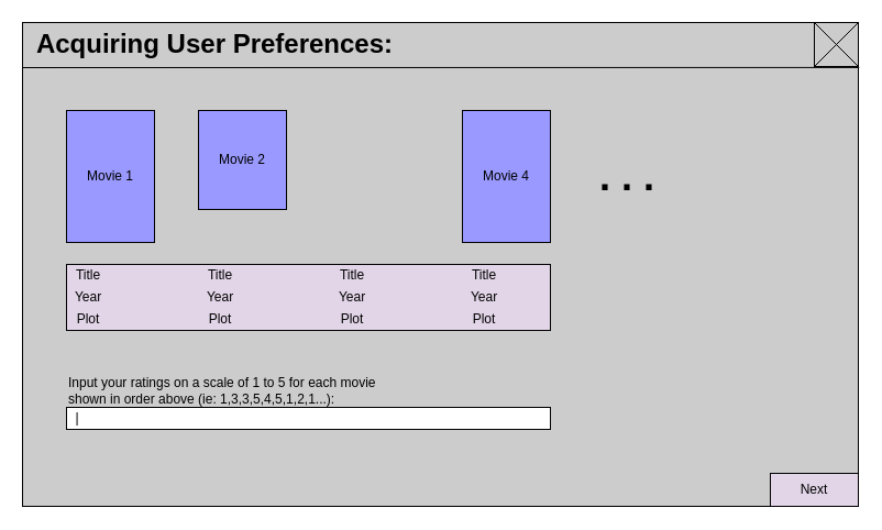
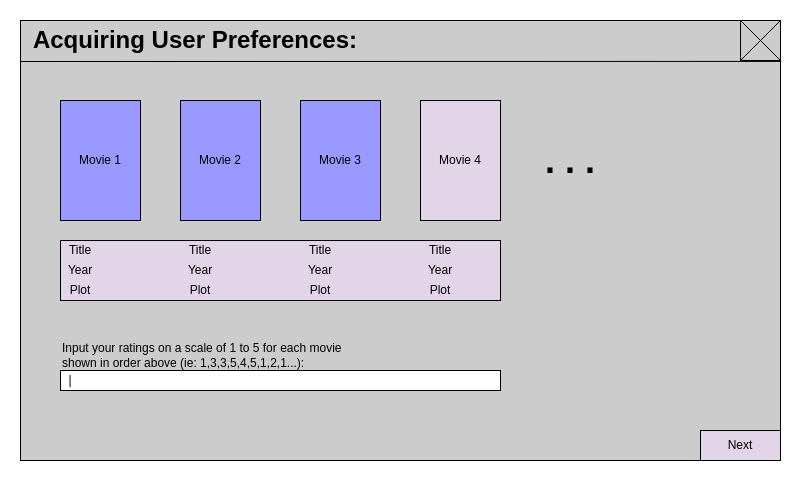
  <mxCell id="0" />
  <mxCell id="1" parent="0" />
  <mxCell id="2" value="" style="rounded=0;whiteSpace=wrap;html=1;fillColor=#CCCCCC;strokeColor=#000000;" vertex="1" parent="1"><mxGeometry x="20" y="20" width="760" height="440" as="geometry" /></mxCell>
  <mxCell id="3" value="" style="rounded=0;whiteSpace=wrap;html=1;strokeColor=#000000;fillColor=#E1D5E7;" vertex="1" parent="1"><mxGeometry x="60" y="240" width="440" height="60" as="geometry" /></mxCell>
  <mxCell id="4" value="" style="endArrow=none;html=1;entryX=1.001;entryY=0.093;entryDx=0;entryDy=0;entryPerimeter=0;" edge="1" parent="1" target="2"><mxGeometry width="50" height="50" relative="1" as="geometry"><mxPoint x="20" y="61" as="sourcePoint" /><mxPoint x="250" y="160" as="targetPoint" /></mxGeometry></mxCell>
  <mxCell id="5" value="Movie 1" style="rounded=0;whiteSpace=wrap;html=1;strokeColor=#000000;fillColor=#9999FF;" vertex="1" parent="1"><mxGeometry x="60" y="100" width="80" height="120" as="geometry" /></mxCell>
- <mxCell id="6" value="Movie 2" style="rounded=0;whiteSpace=wrap;html=1;strokeColor=#000000;fillColor=#9999FF;" vertex="1" parent="1"><mxGeometry x="180" y="100" width="80" height="90" as="geometry" /></mxCell>
- <mxCell id="8" value="Movie 4" style="rounded=0;whiteSpace=wrap;html=1;strokeColor=#000000;fillColor=#9999FF;" vertex="1" parent="1"><mxGeometry x="420" y="100" width="80" height="120" as="geometry" /></mxCell>
+ <mxCell id="6" value="Movie 2" style="rounded=0;whiteSpace=wrap;html=1;strokeColor=#000000;fillColor=#9999FF;" vertex="1" parent="1"><mxGeometry x="180" y="100" width="80" height="120" as="geometry" /></mxCell>
+ <mxCell id="7" value="Movie 3" style="rounded=0;whiteSpace=wrap;html=1;strokeColor=#000000;fillColor=#9999FF;" vertex="1" parent="1"><mxGeometry x="300" y="100" width="80" height="120" as="geometry" /></mxCell>
+ <mxCell id="8" value="Movie 4" style="rounded=0;whiteSpace=wrap;html=1;strokeColor=#000000;fillColor=#e1d5e7;" vertex="1" parent="1"><mxGeometry x="420" y="100" width="80" height="120" as="geometry" /></mxCell>
  <mxCell id="9" value="&lt;font style=&quot;font-size: 36px&quot;&gt;&lt;b&gt;. . .&lt;/b&gt;&lt;/font&gt;" style="text;html=1;strokeColor=none;fillColor=none;align=center;verticalAlign=middle;whiteSpace=wrap;rounded=0;" vertex="1" parent="1"><mxGeometry x="540" y="150" width="60" height="20" as="geometry" /></mxCell>
  <mxCell id="10" value="Title" style="text;html=1;strokeColor=none;fillColor=none;align=center;verticalAlign=middle;whiteSpace=wrap;rounded=0;" vertex="1" parent="1"><mxGeometry x="60" y="240" width="40" height="20" as="geometry" /></mxCell>
  <mxCell id="11" value="Title" style="text;html=1;strokeColor=none;fillColor=none;align=center;verticalAlign=middle;whiteSpace=wrap;rounded=0;" vertex="1" parent="1"><mxGeometry x="180" y="240" width="40" height="20" as="geometry" /></mxCell>
  <mxCell id="12" value="Title" style="text;html=1;strokeColor=none;fillColor=none;align=center;verticalAlign=middle;whiteSpace=wrap;rounded=0;" vertex="1" parent="1"><mxGeometry x="300" y="240" width="40" height="20" as="geometry" /></mxCell>
  <mxCell id="13" value="Title" style="text;html=1;strokeColor=none;fillColor=none;align=center;verticalAlign=middle;whiteSpace=wrap;rounded=0;" vertex="1" parent="1"><mxGeometry x="420" y="240" width="40" height="20" as="geometry" /></mxCell>
  <mxCell id="14" value="Year&lt;span style=&quot;color: rgba(0 , 0 , 0 , 0) ; font-family: monospace ; font-size: 0px ; white-space: nowrap&quot;&gt;%3CmxGraphModel%3E%3Croot%3E%3CmxCell%20id%3D%220%22%2F%3E%3CmxCell%20id%3D%221%22%20parent%3D%220%22%2F%3E%3CmxCell%20id%3D%222%22%20value%3D%22Title%22%20style%3D%22text%3Bhtml%3D1%3BstrokeColor%3Dnone%3BfillColor%3Dnone%3Balign%3Dcenter%3BverticalAlign%3Dmiddle%3BwhiteSpace%3Dwrap%3Brounded%3D0%3B%22%20vertex%3D%221%22%20parent%3D%221%22%3E%3CmxGeometry%20x%3D%22320%22%20y%3D%22260%22%20width%3D%2240%22%20height%3D%2220%22%20as%3D%22geometry%22%2F%3E%3C%2FmxCell%3E%3C%2Froot%3E%3C%2FmxGraphModel%3E&lt;/span&gt;&lt;span style=&quot;color: rgba(0 , 0 , 0 , 0) ; font-family: monospace ; font-size: 0px ; white-space: nowrap&quot;&gt;%3CmxGraphModel%3E%3Croot%3E%3CmxCell%20id%3D%220%22%2F%3E%3CmxCell%20id%3D%221%22%20parent%3D%220%22%2F%3E%3CmxCell%20id%3D%222%22%20value%3D%22Title%22%20style%3D%22text%3Bhtml%3D1%3BstrokeColor%3Dnone%3BfillColor%3Dnone%3Balign%3Dcenter%3BverticalAlign%3Dmiddle%3BwhiteSpace%3Dwrap%3Brounded%3D0%3B%22%20vertex%3D%221%22%20parent%3D%221%22%3E%3CmxGeometry%20x%3D%22320%22%20y%3D%22260%22%20width%3D%2240%22%20height%3D%2220%22%20as%3D%22geometry%22%2F%3E%3C%2FmxCell%3E%3C%2Froot%3E%3C%2FmxGraphModel%3E&lt;/span&gt;" style="text;html=1;strokeColor=none;fillColor=none;align=center;verticalAlign=middle;whiteSpace=wrap;rounded=0;" vertex="1" parent="1"><mxGeometry x="60" y="260" width="40" height="20" as="geometry" /></mxCell>
  <mxCell id="15" value="Year&lt;span style=&quot;color: rgba(0 , 0 , 0 , 0) ; font-family: monospace ; font-size: 0px ; white-space: nowrap&quot;&gt;%3CmxGraphModel%3E%3Croot%3E%3CmxCell%20id%3D%220%22%2F%3E%3CmxCell%20id%3D%221%22%20parent%3D%220%22%2F%3E%3CmxCell%20id%3D%222%22%20value%3D%22Title%22%20style%3D%22text%3Bhtml%3D1%3BstrokeColor%3Dnone%3BfillColor%3Dnone%3Balign%3Dcenter%3BverticalAlign%3Dmiddle%3BwhiteSpace%3Dwrap%3Brounded%3D0%3B%22%20vertex%3D%221%22%20parent%3D%221%22%3E%3CmxGeometry%20x%3D%22320%22%20y%3D%22260%22%20width%3D%2240%22%20height%3D%2220%22%20as%3D%22geometry%22%2F%3E%3C%2FmxCell%3E%3C%2Froot%3E%3C%2FmxGraphModel%3E&lt;/span&gt;&lt;span style=&quot;color: rgba(0 , 0 , 0 , 0) ; font-family: monospace ; font-size: 0px ; white-space: nowrap&quot;&gt;%3CmxGraphModel%3E%3Croot%3E%3CmxCell%20id%3D%220%22%2F%3E%3CmxCell%20id%3D%221%22%20parent%3D%220%22%2F%3E%3CmxCell%20id%3D%222%22%20value%3D%22Title%22%20style%3D%22text%3Bhtml%3D1%3BstrokeColor%3Dnone%3BfillColor%3Dnone%3Balign%3Dcenter%3BverticalAlign%3Dmiddle%3BwhiteSpace%3Dwrap%3Brounded%3D0%3B%22%20vertex%3D%221%22%20parent%3D%221%22%3E%3CmxGeometry%20x%3D%22320%22%20y%3D%22260%22%20width%3D%2240%22%20height%3D%2220%22%20as%3D%22geometry%22%2F%3E%3C%2FmxCell%3E%3C%2Froot%3E%3C%2FmxGraphModel%3E&lt;/span&gt;" style="text;html=1;strokeColor=none;fillColor=none;align=center;verticalAlign=middle;whiteSpace=wrap;rounded=0;" vertex="1" parent="1"><mxGeometry x="300" y="260" width="40" height="20" as="geometry" /></mxCell>
  <mxCell id="16" value="Year&lt;span style=&quot;color: rgba(0 , 0 , 0 , 0) ; font-family: monospace ; font-size: 0px ; white-space: nowrap&quot;&gt;%3CmxGraphModel%3E%3Croot%3E%3CmxCell%20id%3D%220%22%2F%3E%3CmxCell%20id%3D%221%22%20parent%3D%220%22%2F%3E%3CmxCell%20id%3D%222%22%20value%3D%22Title%22%20style%3D%22text%3Bhtml%3D1%3BstrokeColor%3Dnone%3BfillColor%3Dnone%3Balign%3Dcenter%3BverticalAlign%3Dmiddle%3BwhiteSpace%3Dwrap%3Brounded%3D0%3B%22%20vertex%3D%221%22%20parent%3D%221%22%3E%3CmxGeometry%20x%3D%22320%22%20y%3D%22260%22%20width%3D%2240%22%20height%3D%2220%22%20as%3D%22geometry%22%2F%3E%3C%2FmxCell%3E%3C%2Froot%3E%3C%2FmxGraphModel%3E&lt;/span&gt;&lt;span style=&quot;color: rgba(0 , 0 , 0 , 0) ; font-family: monospace ; font-size: 0px ; white-space: nowrap&quot;&gt;%3CmxGraphModel%3E%3Croot%3E%3CmxCell%20id%3D%220%22%2F%3E%3CmxCell%20id%3D%221%22%20parent%3D%220%22%2F%3E%3CmxCell%20id%3D%222%22%20value%3D%22Title%22%20style%3D%22text%3Bhtml%3D1%3BstrokeColor%3Dnone%3BfillColor%3Dnone%3Balign%3Dcenter%3BverticalAlign%3Dmiddle%3BwhiteSpace%3Dwrap%3Brounded%3D0%3B%22%20vertex%3D%221%22%20parent%3D%221%22%3E%3CmxGeometry%20x%3D%22320%22%20y%3D%22260%22%20width%3D%2240%22%20height%3D%2220%22%20as%3D%22geometry%22%2F%3E%3C%2FmxCell%3E%3C%2Froot%3E%3C%2FmxGraphModel%3E&lt;/span&gt;" style="text;html=1;strokeColor=none;fillColor=none;align=center;verticalAlign=middle;whiteSpace=wrap;rounded=0;" vertex="1" parent="1"><mxGeometry x="180" y="260" width="40" height="20" as="geometry" /></mxCell>
  <mxCell id="17" value="Year&lt;span style=&quot;color: rgba(0 , 0 , 0 , 0) ; font-family: monospace ; font-size: 0px ; white-space: nowrap&quot;&gt;%3CmxGraphModel%3E%3Croot%3E%3CmxCell%20id%3D%220%22%2F%3E%3CmxCell%20id%3D%221%22%20parent%3D%220%22%2F%3E%3CmxCell%20id%3D%222%22%20value%3D%22Title%22%20style%3D%22text%3Bhtml%3D1%3BstrokeColor%3Dnone%3BfillColor%3Dnone%3Balign%3Dcenter%3BverticalAlign%3Dmiddle%3BwhiteSpace%3Dwrap%3Brounded%3D0%3B%22%20vertex%3D%221%22%20parent%3D%221%22%3E%3CmxGeometry%20x%3D%22320%22%20y%3D%22260%22%20width%3D%2240%22%20height%3D%2220%22%20as%3D%22geometry%22%2F%3E%3C%2FmxCell%3E%3C%2Froot%3E%3C%2FmxGraphModel%3E&lt;/span&gt;&lt;span style=&quot;color: rgba(0 , 0 , 0 , 0) ; font-family: monospace ; font-size: 0px ; white-space: nowrap&quot;&gt;%3CmxGraphModel%3E%3Croot%3E%3CmxCell%20id%3D%220%22%2F%3E%3CmxCell%20id%3D%221%22%20parent%3D%220%22%2F%3E%3CmxCell%20id%3D%222%22%20value%3D%22Title%22%20style%3D%22text%3Bhtml%3D1%3BstrokeColor%3Dnone%3BfillColor%3Dnone%3Balign%3Dcenter%3BverticalAlign%3Dmiddle%3BwhiteSpace%3Dwrap%3Brounded%3D0%3B%22%20vertex%3D%221%22%20parent%3D%221%22%3E%3CmxGeometry%20x%3D%22320%22%20y%3D%22260%22%20width%3D%2240%22%20height%3D%2220%22%20as%3D%22geometry%22%2F%3E%3C%2FmxCell%3E%3C%2Froot%3E%3C%2FmxGraphModel%3E&lt;/span&gt;" style="text;html=1;strokeColor=none;fillColor=none;align=center;verticalAlign=middle;whiteSpace=wrap;rounded=0;" vertex="1" parent="1"><mxGeometry x="420" y="260" width="40" height="20" as="geometry" /></mxCell>
  <mxCell id="18" value="Plot" style="text;html=1;strokeColor=none;fillColor=none;align=center;verticalAlign=middle;whiteSpace=wrap;rounded=0;" vertex="1" parent="1"><mxGeometry x="60" y="280" width="40" height="20" as="geometry" /></mxCell>
  <mxCell id="19" value="Plot" style="text;html=1;strokeColor=none;fillColor=none;align=center;verticalAlign=middle;whiteSpace=wrap;rounded=0;" vertex="1" parent="1"><mxGeometry x="180" y="280" width="40" height="20" as="geometry" /></mxCell>
  <mxCell id="20" value="Plot" style="text;html=1;strokeColor=none;fillColor=none;align=center;verticalAlign=middle;whiteSpace=wrap;rounded=0;" vertex="1" parent="1"><mxGeometry x="300" y="280" width="40" height="20" as="geometry" /></mxCell>
  <mxCell id="21" value="Plot" style="text;html=1;strokeColor=none;fillColor=none;align=center;verticalAlign=middle;whiteSpace=wrap;rounded=0;" vertex="1" parent="1"><mxGeometry x="420" y="280" width="40" height="20" as="geometry" /></mxCell>
  <mxCell id="22" value="Input your ratings on a scale of 1 to 5 for each movie shown in order above (ie: 1,3,3,5,4,5,1,2,1...):" style="text;html=1;strokeColor=none;fillColor=none;align=left;verticalAlign=middle;whiteSpace=wrap;rounded=0;" vertex="1" parent="1"><mxGeometry x="60" y="340" width="290" height="30" as="geometry" /></mxCell>
  <mxCell id="23" value="" style="rounded=0;whiteSpace=wrap;html=1;strokeColor=#000000;fillColor=#FFFFFF;" vertex="1" parent="1"><mxGeometry x="60" y="370" width="440" height="20" as="geometry" /></mxCell>
  <mxCell id="24" value="|" style="text;html=1;strokeColor=none;fillColor=none;align=center;verticalAlign=middle;whiteSpace=wrap;rounded=0;" vertex="1" parent="1"><mxGeometry x="60" y="370" width="20" height="20" as="geometry" /></mxCell>
  <mxCell id="25" value="" style="whiteSpace=wrap;html=1;aspect=fixed;strokeColor=#000000;fillColor=#CCCCCC;" vertex="1" parent="1"><mxGeometry x="740" y="20" width="40" height="40" as="geometry" /></mxCell>
  <mxCell id="26" value="Next" style="rounded=0;whiteSpace=wrap;html=1;strokeColor=#000000;fillColor=#E1D5E7;" vertex="1" parent="1"><mxGeometry x="700" y="430" width="80" height="30" as="geometry" /></mxCell>
  <mxCell id="27" value="" style="endArrow=none;html=1;entryX=1;entryY=0;entryDx=0;entryDy=0;exitX=0;exitY=1;exitDx=0;exitDy=0;" edge="1" parent="1" source="25" target="25"><mxGeometry width="50" height="50" relative="1" as="geometry"><mxPoint x="680" y="140" as="sourcePoint" /><mxPoint x="730" y="90" as="targetPoint" /></mxGeometry></mxCell>
  <mxCell id="28" value="" style="endArrow=none;html=1;entryX=0;entryY=0;entryDx=0;entryDy=0;exitX=1;exitY=1;exitDx=0;exitDy=0;" edge="1" parent="1" source="25" target="25"><mxGeometry width="50" height="50" relative="1" as="geometry"><mxPoint x="680" y="160" as="sourcePoint" /><mxPoint x="730" y="110" as="targetPoint" /></mxGeometry></mxCell>
  <mxCell id="29" value="&lt;b&gt;&lt;font style=&quot;font-size: 24px&quot;&gt;Acquiring User Preferences:&lt;/font&gt;&lt;/b&gt;" style="text;html=1;strokeColor=none;fillColor=none;align=center;verticalAlign=middle;whiteSpace=wrap;rounded=0;" vertex="1" parent="1"><mxGeometry x="20" y="20" width="350" height="40" as="geometry" /></mxCell>
